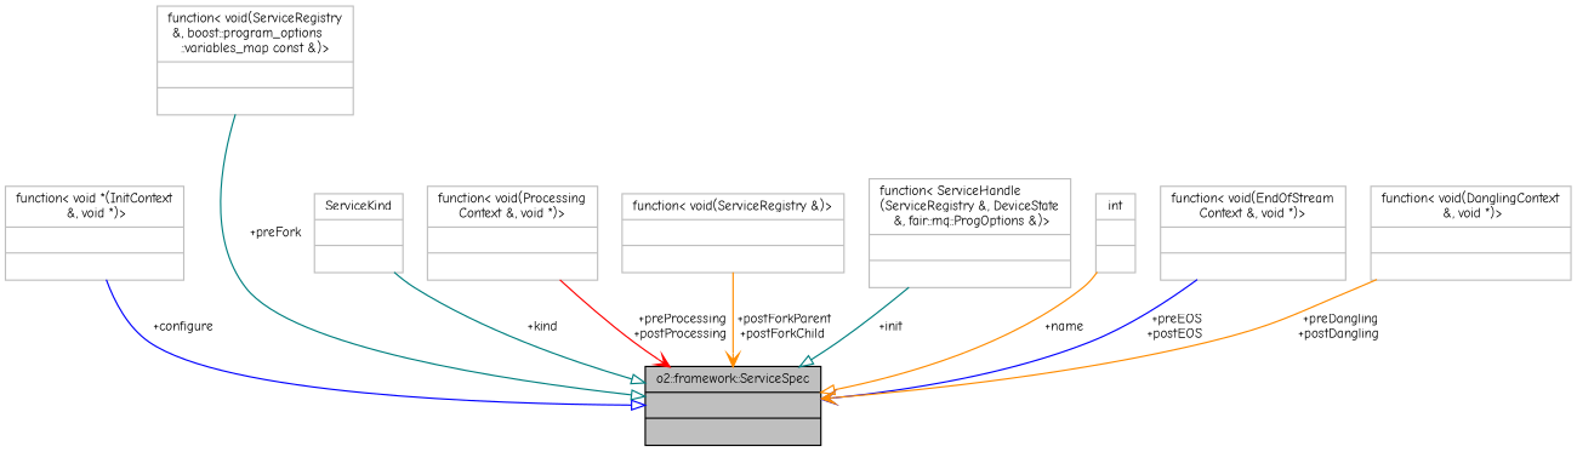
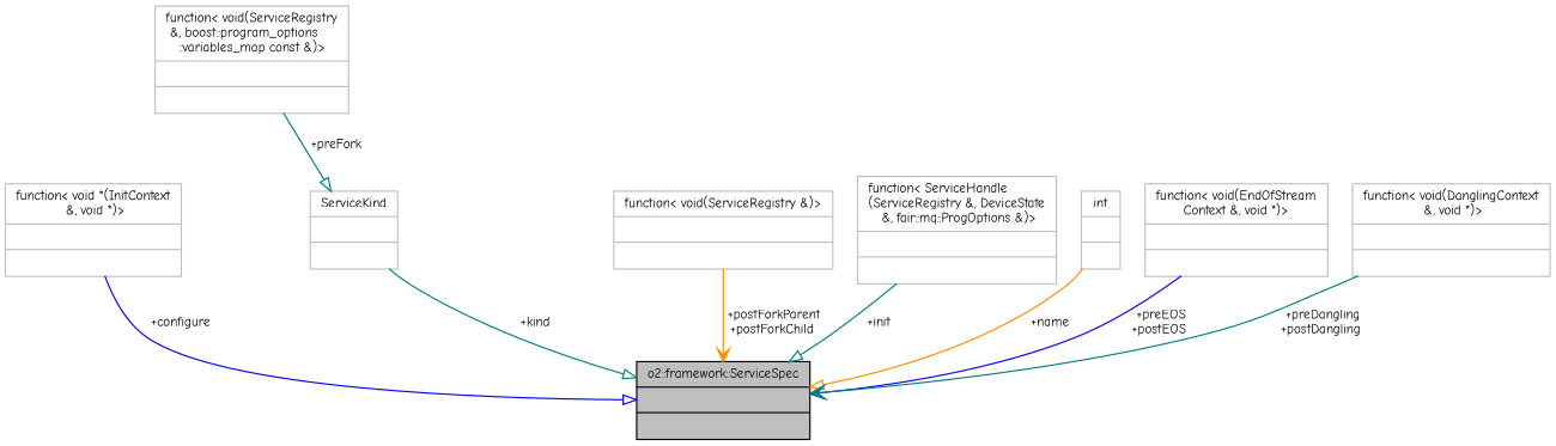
  digraph {
    fontname="Comic Neue"
    node [color=grey75 fontname="Comic Neue" fontsize=10 shape=record]
    edge [arrowhead=onormal color=teal fontname="Comic Neue" fontsize=10 labelfontname=Helvetica labelfontsize=10 style=solid]
    n1 [color=black fillcolor=grey75 fontcolor=black height=0.2 label="{o2::framework::ServiceSpec\n||}" style=filled width=0.4]
    n2 [height=0.2 label="{function\< void *(InitContext\l &, void *)\>\n||}" width=0.4]
    n3 [height=0.2 label="{function\< void(ServiceRegistry\l &, boost::program_options\l::variables_map const &)\>\n||}" width=0.4]
-   n4 [height=0.2 label="{function\< void(Processing\lContext &, void *)\>\n||}" width=0.4]
    n5 [height=0.2 label="{function\< void(ServiceRegistry &)\>\n||}" width=0.4]
    n6 [height=0.2 label="{function\< ServiceHandle\l(ServiceRegistry &, DeviceState\l &, fair::mq::ProgOptions &)\>\n||}" width=0.4]
    n7 [height=0.2 label="{int\n||}" width=0.4]
    n8 [height=0.2 label="{ServiceKind\n||}" width=0.4]
    n9 [height=0.2 label="{function\< void(EndOfStream\lContext &, void *)\>\n||}" width=0.4]
    n10 [height=0.2 label="{function\< void(DanglingContext\l &, void *)\>\n||}" width=0.4]
    n2 -> n1 [color=blue label=" +configure"]
-   n3 -> n1 [label=" +preFork"]
-   n4 -> n1 [arrowhead=vee color=red label=" +preProcessing\n+postProcessing"]
+   n3 -> n8 [label=" +preFork"]
    n5 -> n1 [arrowhead=vee color=darkorange label=" +postForkParent\n+postForkChild"]
    n6 -> n1 [label=" +init"]
    n7 -> n1 [color=darkorange label=" +name"]
    n8 -> n1 [label=" +kind"]
    n9 -> n1 [arrowhead=vee color=blue label=" +preEOS\n+postEOS"]
-   n10 -> n1 [arrowhead=vee color=darkorange label=" +preDangling\n+postDangling"]
+   n10 -> n1 [arrowhead=vee label=" +preDangling\n+postDangling"]
  }
